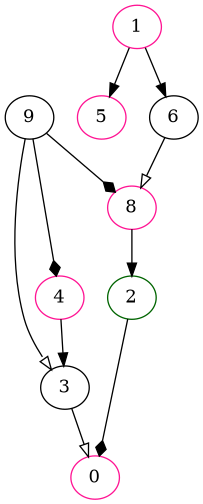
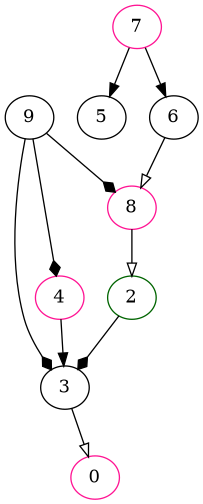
  digraph {
    splines=true
    node [color=deeppink shape=ellipse]
    edge [arrowhead=diamond]
    n1 [height=0.3 label=0 width=0.3]
    n2 [color=darkgreen height=0.3 label=2 width=0.3]
    n3 [color=black height=0.3 label=3 width=0.3]
    n4 [height=0.3 label=4 width=0.3]
-   n5 [height=0.3 label=5 width=0.3]
+   n5 [color=black height=0.3 label=5 width=0.3]
    n6 [color=black height=0.3 label=6 width=0.3]
    n7 [height=0.3 label=8 width=0.3]
-   n8 [height=0.3 label=1 width=0.3]
+   n8 [height=0.3 label=7 width=0.3]
    n9 [color=black height=0.3 label=9 width=0.3]
-   n2 -> n1
+   n2 -> n3
    n3 -> n1 [arrowhead=onormal]
    n4 -> n3 [arrowhead=normal]
    n6 -> n7 [arrowhead=onormal]
-   n7 -> n2 [arrowhead=normal]
+   n7 -> n2 [arrowhead=onormal]
    n8 -> n5 [arrowhead=normal]
    n8 -> n6 [arrowhead=normal]
-   n9 -> n3 [arrowhead=onormal]
+   n9 -> n3
    n9 -> n4
    n9 -> n7
  }
